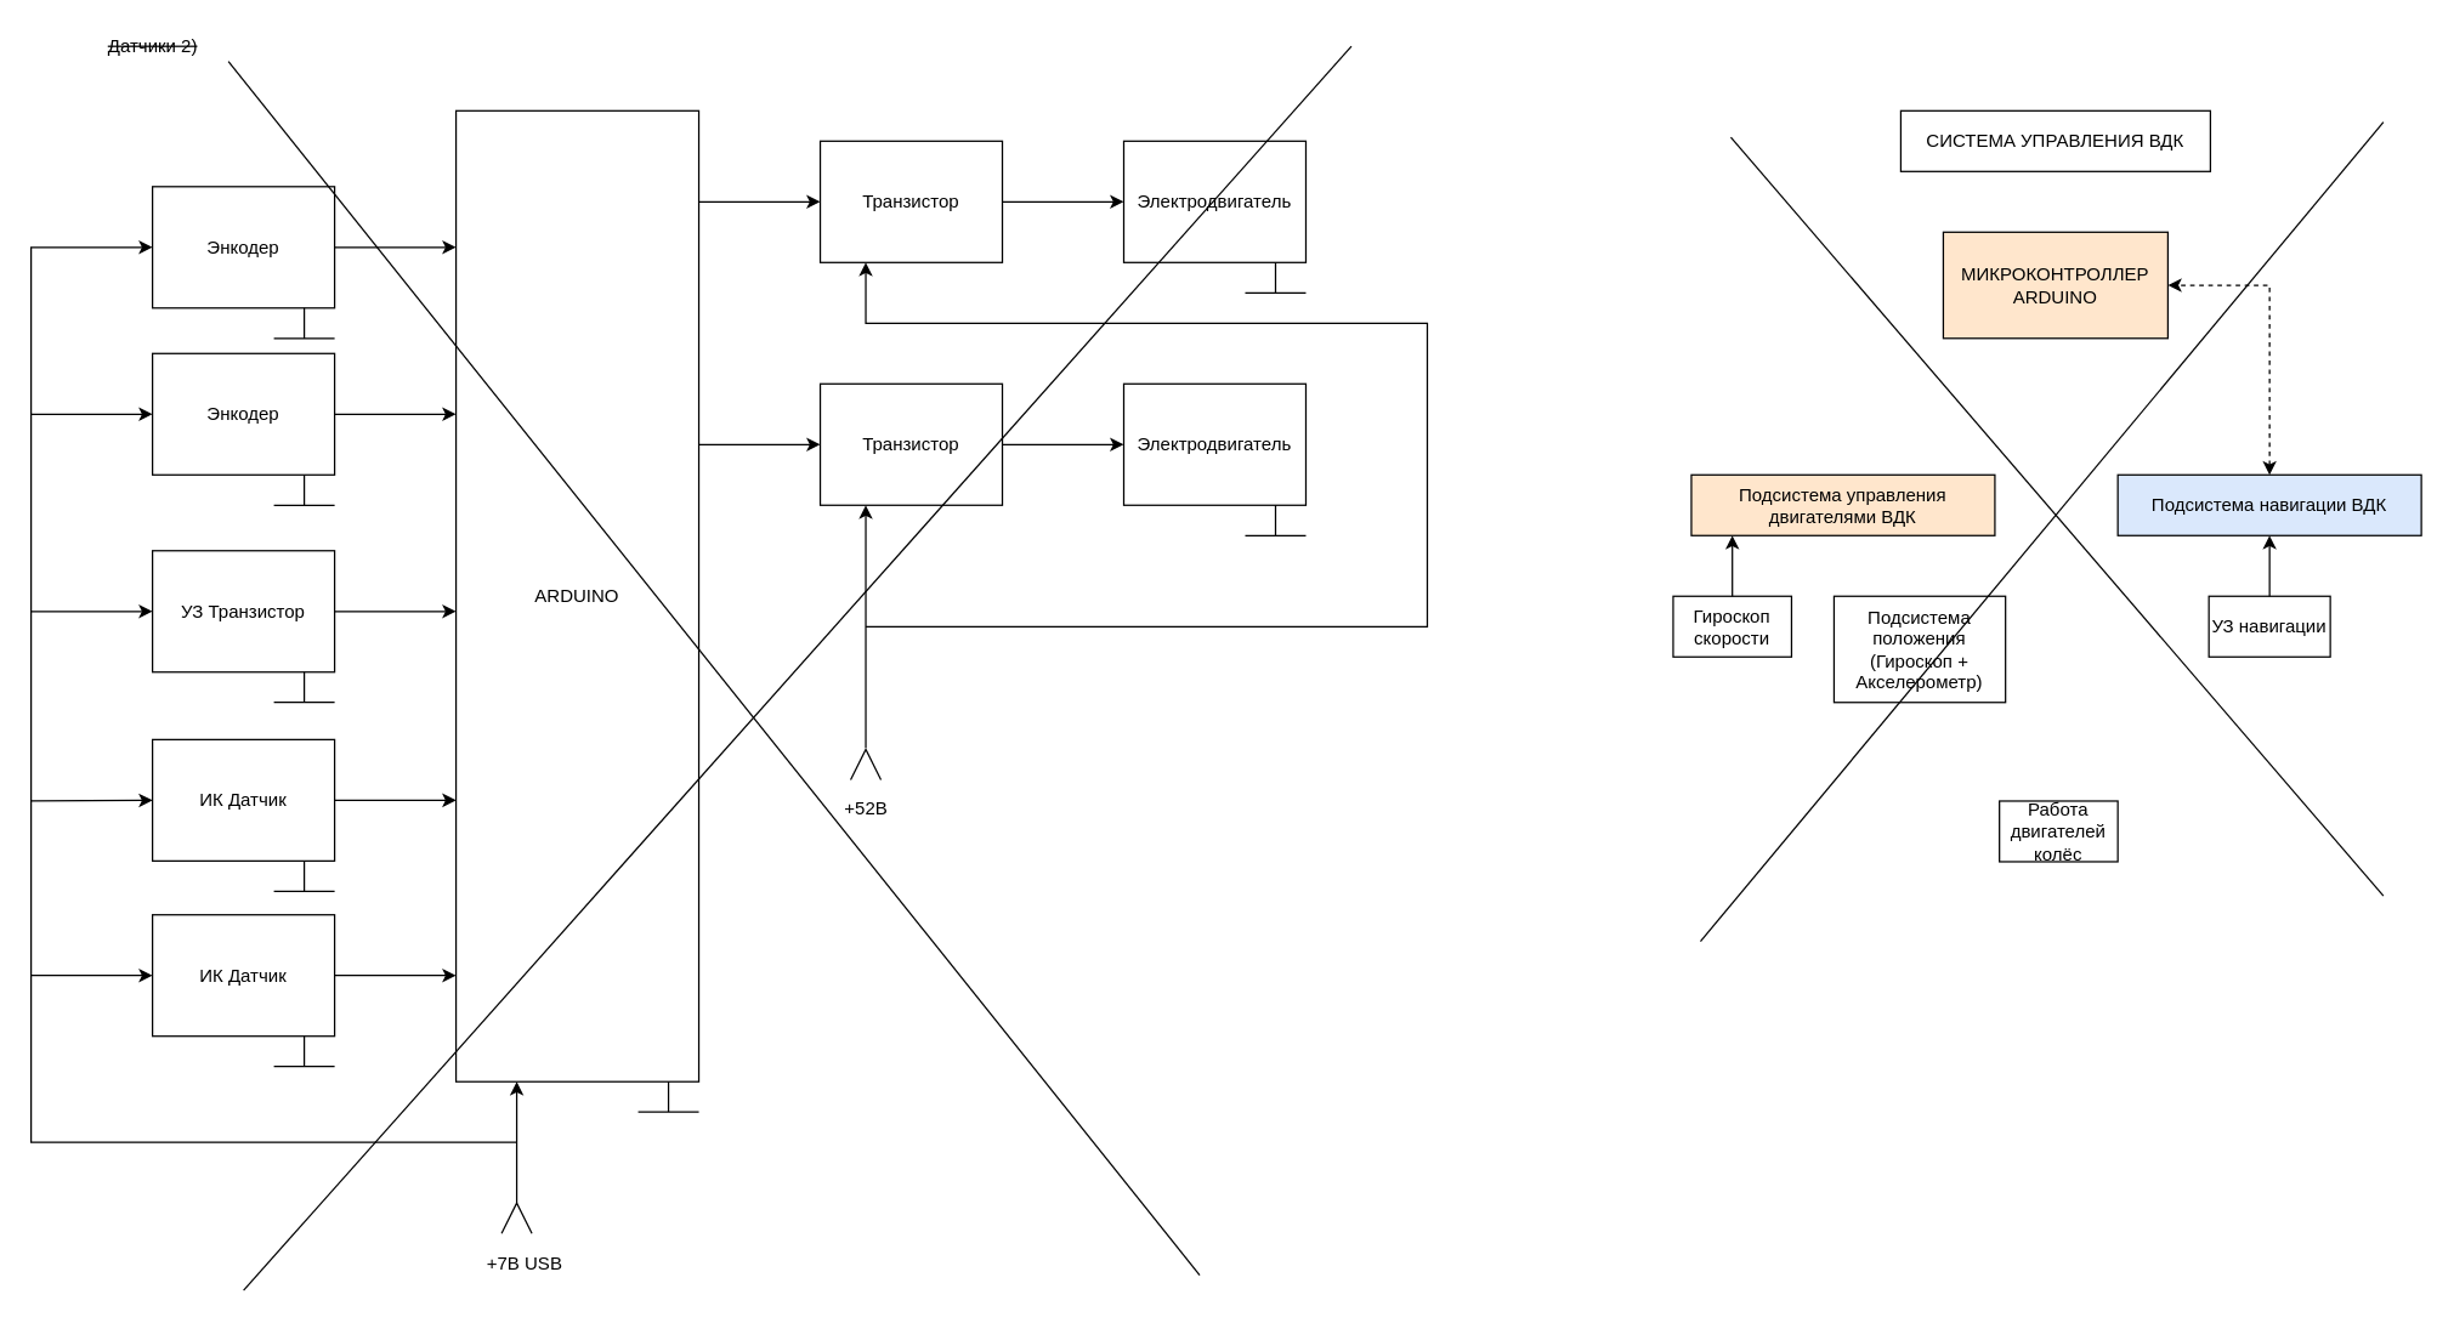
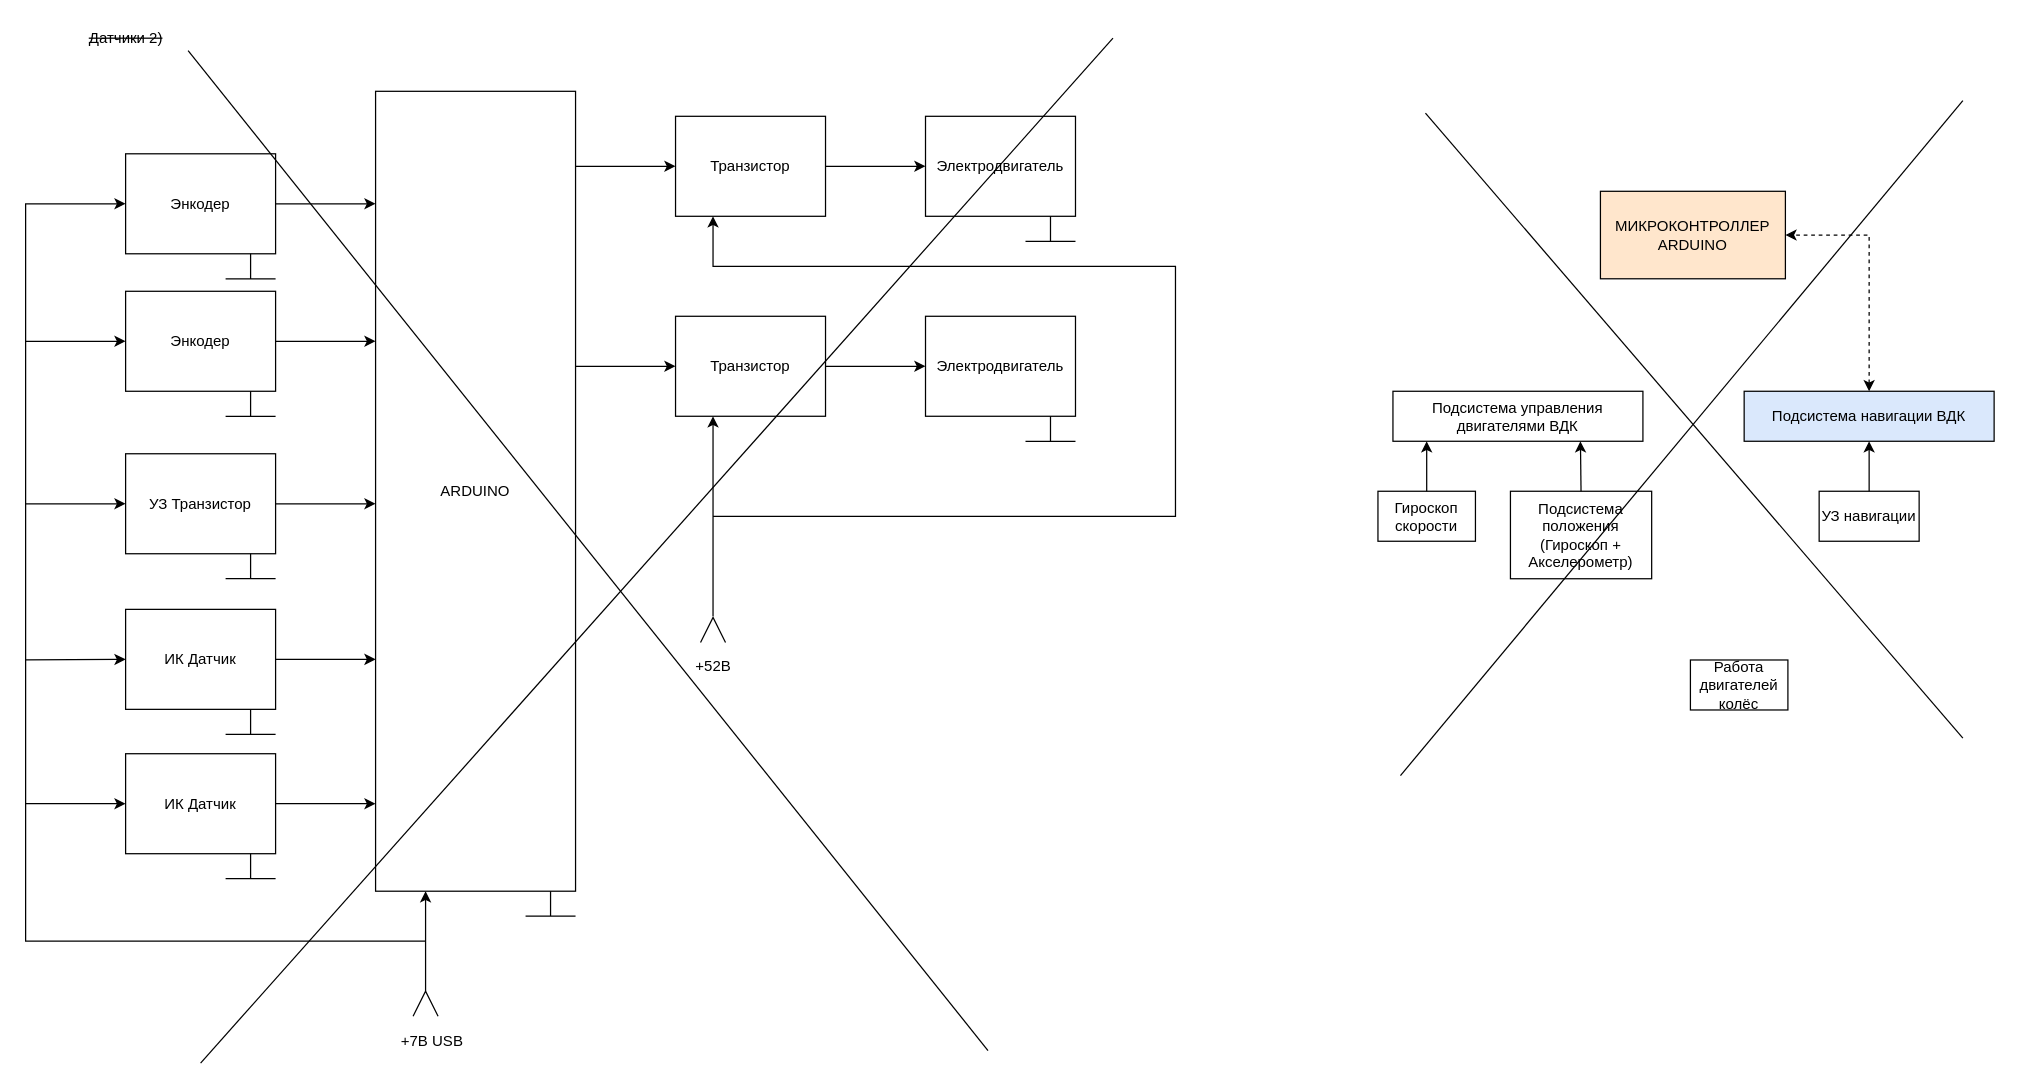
  <mxCell id="0" />
  <mxCell id="1" parent="0" />
- <mxCell id="2" value="СИСТЕМА УПРАВЛЕНИЯ ВДК" style="rounded=0;whiteSpace=wrap;html=1;" vertex="1" parent="1"><mxGeometry x="1252" y="72.5" width="204" height="40" as="geometry" /></mxCell>
- <mxCell id="3" value="Подсистема управления двигателями ВДК" style="rounded=0;whiteSpace=wrap;html=1;fillColor=#ffe6cc;" vertex="1" parent="1"><mxGeometry x="1114" y="312.5" width="200" height="40" as="geometry" /></mxCell>
+ <mxCell id="3" value="Подсистема управления двигателями ВДК" style="rounded=0;whiteSpace=wrap;html=1;" vertex="1" parent="1"><mxGeometry x="1114" y="312.5" width="200" height="40" as="geometry" /></mxCell>
  <mxCell id="4" value="Подсистема навигации ВДК" style="rounded=0;whiteSpace=wrap;html=1;fillColor=#dae8fc;" vertex="1" parent="1"><mxGeometry x="1395" y="312.5" width="200" height="40" as="geometry" /></mxCell>
  <mxCell id="5" value="Гироскоп скорости" style="rounded=0;whiteSpace=wrap;html=1;" vertex="1" parent="1"><mxGeometry x="1102" y="392.5" width="78" height="40" as="geometry" /></mxCell>
  <mxCell id="6" value="" style="endArrow=classic;html=1;rounded=0;entryX=0.25;entryY=1;entryDx=0;entryDy=0;exitX=0.5;exitY=0;exitDx=0;exitDy=0;" edge="1" parent="1" source="5"><mxGeometry width="50" height="50" relative="1" as="geometry"><mxPoint x="1119" y="445.5" as="sourcePoint" /><mxPoint x="1141" y="352.5" as="targetPoint" /></mxGeometry></mxCell>
  <mxCell id="7" value="Подсистема положения (Гироскоп + Акселерометр)" style="rounded=0;whiteSpace=wrap;html=1;" vertex="1" parent="1"><mxGeometry x="1208" y="392.5" width="113" height="70" as="geometry" /></mxCell>
- <mxCell id="9" value="Работа двигателей колёс" style="rounded=0;whiteSpace=wrap;html=1;" vertex="1" parent="1"><mxGeometry x="1317" y="527.5" width="78" height="40" as="geometry" /></mxCell>
+ <mxCell id="8" value="" style="endArrow=classic;html=1;rounded=0;exitX=0.5;exitY=0;exitDx=0;exitDy=0;entryX=0.75;entryY=1;entryDx=0;entryDy=0;" edge="1" parent="1" source="7" target="3"><mxGeometry width="50" height="50" relative="1" as="geometry"><mxPoint x="1613" y="403.5" as="sourcePoint" /><mxPoint x="1224" y="382.5" as="targetPoint" /><Array as="points" /></mxGeometry></mxCell>
+ <mxCell id="9" value="Работа двигателей колёс" style="rounded=0;whiteSpace=wrap;html=1;" vertex="1" parent="1"><mxGeometry x="1352" y="527.5" width="78" height="40" as="geometry" /></mxCell>
  <mxCell id="10" value="УЗ навигации" style="rounded=0;whiteSpace=wrap;html=1;" vertex="1" parent="1"><mxGeometry x="1455" y="392.5" width="80" height="40" as="geometry" /></mxCell>
  <mxCell id="11" value="" style="endArrow=classic;html=1;rounded=0;exitX=0.5;exitY=0;exitDx=0;exitDy=0;entryX=0.75;entryY=1;entryDx=0;entryDy=0;" edge="1" parent="1" source="10"><mxGeometry width="50" height="50" relative="1" as="geometry"><mxPoint x="1563" y="405.5" as="sourcePoint" /><mxPoint x="1495" y="352.5" as="targetPoint" /></mxGeometry></mxCell>
  <mxCell id="12" value="МИКРОКОНТРОЛЛЕР ARDUINO" style="rounded=0;whiteSpace=wrap;html=1;fillColor=#ffe6cc;" vertex="1" parent="1"><mxGeometry x="1280" y="152.5" width="148" height="70" as="geometry" /></mxCell>
  <mxCell id="13" value="" style="endArrow=classic;startArrow=classic;html=1;rounded=0;entryX=1;entryY=0.5;entryDx=0;entryDy=0;exitX=0.5;exitY=0;exitDx=0;exitDy=0;dashed=1;" edge="1" parent="1" source="4" target="12"><mxGeometry width="50" height="50" relative="1" as="geometry"><mxPoint x="1412" y="342.5" as="sourcePoint" /><mxPoint x="1462" y="292.5" as="targetPoint" /><Array as="points"><mxPoint x="1495" y="187.5" /></Array></mxGeometry></mxCell>
  <mxCell id="14" value="ARDUINO" style="rounded=0;whiteSpace=wrap;html=1;" vertex="1" parent="1"><mxGeometry x="300" y="72.5" width="160" height="640" as="geometry" /></mxCell>
  <mxCell id="15" value="Энкодер" style="rounded=0;whiteSpace=wrap;html=1;" vertex="1" parent="1"><mxGeometry x="100" y="232.5" width="120" height="80" as="geometry" /></mxCell>
  <mxCell id="16" value="УЗ Транзистор" style="rounded=0;whiteSpace=wrap;html=1;" vertex="1" parent="1"><mxGeometry x="100" y="362.5" width="120" height="80" as="geometry" /></mxCell>
  <mxCell id="17" value="" style="endArrow=classic;html=1;rounded=0;exitX=1;exitY=0.5;exitDx=0;exitDy=0;" edge="1" parent="1" source="15"><mxGeometry width="50" height="50" relative="1" as="geometry"><mxPoint x="230" y="292.5" as="sourcePoint" /><mxPoint x="300" y="272.5" as="targetPoint" /></mxGeometry></mxCell>
  <mxCell id="18" value="" style="endArrow=classic;html=1;rounded=0;exitX=1;exitY=0.5;exitDx=0;exitDy=0;" edge="1" parent="1" source="16"><mxGeometry width="50" height="50" relative="1" as="geometry"><mxPoint x="220" y="401.5" as="sourcePoint" /><mxPoint x="300" y="402.5" as="targetPoint" /></mxGeometry></mxCell>
  <mxCell id="19" value="Транзистор" style="rounded=0;whiteSpace=wrap;html=1;" vertex="1" parent="1"><mxGeometry x="540" y="252.5" width="120" height="80" as="geometry" /></mxCell>
  <mxCell id="20" value="" style="endArrow=classic;html=1;rounded=0;entryX=0;entryY=0.5;entryDx=0;entryDy=0;exitX=1;exitY=0.5;exitDx=0;exitDy=0;" edge="1" parent="1" target="19"><mxGeometry width="50" height="50" relative="1" as="geometry"><mxPoint x="460" y="292.5" as="sourcePoint" /><mxPoint x="540" y="292" as="targetPoint" /></mxGeometry></mxCell>
  <mxCell id="21" value="Электродвигатель" style="rounded=0;whiteSpace=wrap;html=1;" vertex="1" parent="1"><mxGeometry x="740" y="252.5" width="120" height="80" as="geometry" /></mxCell>
  <mxCell id="22" value="" style="endArrow=classic;html=1;rounded=0;entryX=0;entryY=0.5;entryDx=0;entryDy=0;exitX=1;exitY=0.5;exitDx=0;exitDy=0;" edge="1" parent="1" source="19" target="21"><mxGeometry width="50" height="50" relative="1" as="geometry"><mxPoint x="650" y="262.5" as="sourcePoint" /><mxPoint x="740" y="292" as="targetPoint" /></mxGeometry></mxCell>
  <mxCell id="23" value="" style="endArrow=none;html=1;rounded=0;entryX=0.25;entryY=1;entryDx=0;entryDy=0;" edge="1" parent="1"><mxGeometry width="50" height="50" relative="1" as="geometry"><mxPoint x="220" y="462.5" as="sourcePoint" /><mxPoint x="200" y="442.5" as="targetPoint" /><Array as="points"><mxPoint x="180" y="462.5" /><mxPoint x="200" y="462.5" /></Array></mxGeometry></mxCell>
  <mxCell id="24" value="" style="endArrow=none;html=1;rounded=0;entryX=0.25;entryY=1;entryDx=0;entryDy=0;" edge="1" parent="1"><mxGeometry width="50" height="50" relative="1" as="geometry"><mxPoint x="220" y="332.5" as="sourcePoint" /><mxPoint x="200" y="312.5" as="targetPoint" /><Array as="points"><mxPoint x="180" y="332.5" /><mxPoint x="200" y="332.5" /></Array></mxGeometry></mxCell>
  <mxCell id="25" value="" style="endArrow=none;html=1;rounded=0;entryX=0.25;entryY=1;entryDx=0;entryDy=0;" edge="1" parent="1"><mxGeometry width="50" height="50" relative="1" as="geometry"><mxPoint x="460" y="732.5" as="sourcePoint" /><mxPoint x="440" y="712.5" as="targetPoint" /><Array as="points"><mxPoint x="420" y="732.5" /><mxPoint x="440" y="732.5" /></Array></mxGeometry></mxCell>
  <mxCell id="26" value="" style="endArrow=none;html=1;rounded=0;entryX=0.25;entryY=1;entryDx=0;entryDy=0;" edge="1" parent="1"><mxGeometry width="50" height="50" relative="1" as="geometry"><mxPoint x="860" y="352.5" as="sourcePoint" /><mxPoint x="840" y="332.5" as="targetPoint" /><Array as="points"><mxPoint y="352.5" x="820" /><mxPoint x="840" y="352.5" /></Array></mxGeometry></mxCell>
  <mxCell id="27" value="" style="endArrow=none;html=1;rounded=0;" edge="1" parent="1"><mxGeometry width="50" height="50" relative="1" as="geometry"><mxPoint x="330" y="812.5" as="sourcePoint" /><mxPoint x="350" y="812.5" as="targetPoint" /><Array as="points"><mxPoint x="340" y="792.5" /></Array></mxGeometry></mxCell>
  <mxCell id="28" value="+7В USB" style="text;html=1;align=center;verticalAlign=middle;resizable=0;points=[];autosize=1;strokeColor=none;fillColor=none;" vertex="1" parent="1"><mxGeometry x="310" y="822.5" width="70" height="20" as="geometry" /></mxCell>
  <mxCell id="29" value="+52В" style="text;html=1;align=center;verticalAlign=middle;resizable=0;points=[];autosize=1;strokeColor=none;fillColor=none;" vertex="1" parent="1"><mxGeometry x="550" y="522.5" width="40" height="20" as="geometry" /></mxCell>
  <mxCell id="30" value="" style="endArrow=none;html=1;rounded=0;" edge="1" parent="1"><mxGeometry width="50" height="50" relative="1" as="geometry"><mxPoint x="560" y="513.5" as="sourcePoint" /><mxPoint x="580" y="513.5" as="targetPoint" /><Array as="points"><mxPoint x="570" y="493.5" /></Array></mxGeometry></mxCell>
  <mxCell id="31" value="" style="endArrow=classic;html=1;rounded=0;entryX=0.25;entryY=1;entryDx=0;entryDy=0;" edge="1" parent="1" target="19"><mxGeometry width="50" height="50" relative="1" as="geometry"><mxPoint x="570" y="492.5" as="sourcePoint" /><mxPoint x="610" y="352.5" as="targetPoint" /></mxGeometry></mxCell>
  <mxCell id="32" value="&lt;strike&gt;Датчики 2)&lt;/strike&gt;" style="text;html=1;align=center;verticalAlign=middle;resizable=0;points=[];autosize=1;strokeColor=none;fillColor=none;" vertex="1" parent="1"><mxGeometry x="60" y="20" width="80" height="20" as="geometry" /></mxCell>
  <mxCell id="33" value="Транзистор" style="rounded=0;whiteSpace=wrap;html=1;" vertex="1" parent="1"><mxGeometry x="540" y="92.5" width="120" height="80" as="geometry" /></mxCell>
  <mxCell id="34" value="" style="endArrow=classic;html=1;rounded=0;entryX=0;entryY=0.5;entryDx=0;entryDy=0;exitX=1;exitY=0.5;exitDx=0;exitDy=0;" edge="1" parent="1" target="33"><mxGeometry width="50" height="50" relative="1" as="geometry"><mxPoint x="460" y="132.5" as="sourcePoint" /><mxPoint x="540" y="132" as="targetPoint" /></mxGeometry></mxCell>
  <mxCell id="35" value="Электродвигатель" style="rounded=0;whiteSpace=wrap;html=1;" vertex="1" parent="1"><mxGeometry x="740" y="92.5" width="120" height="80" as="geometry" /></mxCell>
  <mxCell id="36" value="" style="endArrow=classic;html=1;rounded=0;entryX=0;entryY=0.5;entryDx=0;entryDy=0;exitX=1;exitY=0.5;exitDx=0;exitDy=0;" edge="1" parent="1" source="33" target="35"><mxGeometry width="50" height="50" relative="1" as="geometry"><mxPoint x="650" y="102.5" as="sourcePoint" /><mxPoint x="740" y="132" as="targetPoint" /></mxGeometry></mxCell>
  <mxCell id="37" value="" style="endArrow=none;html=1;rounded=0;entryX=0.25;entryY=1;entryDx=0;entryDy=0;" edge="1" parent="1"><mxGeometry width="50" height="50" relative="1" as="geometry"><mxPoint x="860" y="192.5" as="sourcePoint" /><mxPoint x="840" y="172.5" as="targetPoint" /><Array as="points"><mxPoint y="192.5" x="820" /><mxPoint x="840" y="192.5" /></Array></mxGeometry></mxCell>
  <mxCell id="38" value="" style="endArrow=classic;html=1;rounded=0;entryX=0.25;entryY=1;entryDx=0;entryDy=0;" edge="1" parent="1" target="33"><mxGeometry width="50" height="50" relative="1" as="geometry"><mxPoint x="570" y="412.5" as="sourcePoint" /><mxPoint x="980" y="412.5" as="targetPoint" /><Array as="points"><mxPoint x="940" y="412.5" /><mxPoint x="940" y="212.5" /><mxPoint x="570" y="212.5" /></Array></mxGeometry></mxCell>
  <mxCell id="39" value="Энкодер" style="rounded=0;whiteSpace=wrap;html=1;" vertex="1" parent="1"><mxGeometry x="100" y="122.5" width="120" height="80" as="geometry" /></mxCell>
  <mxCell id="40" value="" style="endArrow=classic;html=1;rounded=0;exitX=1;exitY=0.5;exitDx=0;exitDy=0;" edge="1" parent="1" source="39"><mxGeometry width="50" height="50" relative="1" as="geometry"><mxPoint x="230" y="182.5" as="sourcePoint" /><mxPoint x="300" y="162.5" as="targetPoint" /></mxGeometry></mxCell>
  <mxCell id="41" value="" style="endArrow=none;html=1;rounded=0;entryX=0.25;entryY=1;entryDx=0;entryDy=0;" edge="1" parent="1"><mxGeometry width="50" height="50" relative="1" as="geometry"><mxPoint x="220" y="222.5" as="sourcePoint" /><mxPoint x="200" y="202.5" as="targetPoint" /><Array as="points"><mxPoint x="180" y="222.5" /><mxPoint x="200" y="222.5" /></Array></mxGeometry></mxCell>
  <mxCell id="42" value="ИК Датчик" style="rounded=0;whiteSpace=wrap;html=1;" vertex="1" parent="1"><mxGeometry x="100" y="487" width="120" height="80" as="geometry" /></mxCell>
  <mxCell id="43" value="" style="endArrow=classic;html=1;rounded=0;exitX=1;exitY=0.5;exitDx=0;exitDy=0;" edge="1" parent="1" source="42"><mxGeometry width="50" height="50" relative="1" as="geometry"><mxPoint x="220" y="526" as="sourcePoint" /><mxPoint x="300" y="527" as="targetPoint" /></mxGeometry></mxCell>
  <mxCell id="44" value="" style="endArrow=none;html=1;rounded=0;entryX=0.25;entryY=1;entryDx=0;entryDy=0;" edge="1" parent="1"><mxGeometry width="50" height="50" relative="1" as="geometry"><mxPoint x="220" y="587" as="sourcePoint" /><mxPoint x="200" y="567" as="targetPoint" /><Array as="points"><mxPoint x="180" y="587" /><mxPoint x="200" y="587" /></Array></mxGeometry></mxCell>
  <mxCell id="45" value="ИК Датчик" style="rounded=0;whiteSpace=wrap;html=1;" vertex="1" parent="1"><mxGeometry x="100" y="602.5" width="120" height="80" as="geometry" /></mxCell>
  <mxCell id="46" value="" style="endArrow=classic;html=1;rounded=0;exitX=1;exitY=0.5;exitDx=0;exitDy=0;" edge="1" parent="1" source="45"><mxGeometry width="50" height="50" relative="1" as="geometry"><mxPoint x="220" y="641.5" as="sourcePoint" /><mxPoint x="300" y="642.5" as="targetPoint" /></mxGeometry></mxCell>
  <mxCell id="47" value="" style="endArrow=none;html=1;rounded=0;entryX=0.25;entryY=1;entryDx=0;entryDy=0;" edge="1" parent="1"><mxGeometry width="50" height="50" relative="1" as="geometry"><mxPoint x="220" y="702.5" as="sourcePoint" /><mxPoint x="200" y="682.5" as="targetPoint" /><Array as="points"><mxPoint x="180" y="702.5" /><mxPoint x="200" y="702.5" /></Array></mxGeometry></mxCell>
  <mxCell id="48" value="" style="endArrow=classic;html=1;rounded=0;entryX=0.25;entryY=1;entryDx=0;entryDy=0;" edge="1" parent="1" target="14"><mxGeometry width="50" height="50" relative="1" as="geometry"><mxPoint x="340" y="792.5" as="sourcePoint" /><mxPoint x="490" y="582.5" as="targetPoint" /></mxGeometry></mxCell>
  <mxCell id="49" value="" style="endArrow=classic;html=1;rounded=0;entryX=0;entryY=0.5;entryDx=0;entryDy=0;" edge="1" parent="1" target="39"><mxGeometry width="50" height="50" relative="1" as="geometry"><mxPoint x="340" y="752.5" as="sourcePoint" /><mxPoint x="10" y="722.5" as="targetPoint" /><Array as="points"><mxPoint x="20" y="752.5" /><mxPoint x="20" y="162.5" /></Array></mxGeometry></mxCell>
  <mxCell id="50" value="" style="endArrow=classic;html=1;rounded=0;entryX=0;entryY=0.5;entryDx=0;entryDy=0;" edge="1" parent="1" target="15"><mxGeometry width="50" height="50" relative="1" as="geometry"><mxPoint x="20" y="272.5" as="sourcePoint" /><mxPoint x="490" y="502.5" as="targetPoint" /></mxGeometry></mxCell>
  <mxCell id="51" value="" style="endArrow=classic;html=1;rounded=0;entryX=0;entryY=0.5;entryDx=0;entryDy=0;" edge="1" parent="1" target="16"><mxGeometry width="50" height="50" relative="1" as="geometry"><mxPoint x="20" y="402.5" as="sourcePoint" /><mxPoint x="490" y="462.5" as="targetPoint" /></mxGeometry></mxCell>
  <mxCell id="52" value="" style="endArrow=classic;html=1;rounded=0;entryX=0;entryY=0.5;entryDx=0;entryDy=0;" edge="1" parent="1" target="45"><mxGeometry width="50" height="50" relative="1" as="geometry"><mxPoint x="20" y="642.5" as="sourcePoint" /><mxPoint x="490" y="392.5" as="targetPoint" /></mxGeometry></mxCell>
  <mxCell id="53" value="" style="endArrow=classic;html=1;rounded=0;entryX=0;entryY=0.5;entryDx=0;entryDy=0;" edge="1" parent="1" target="42"><mxGeometry width="50" height="50" relative="1" as="geometry"><mxPoint x="20" y="527.5" as="sourcePoint" /><mxPoint x="490" y="392.5" as="targetPoint" /></mxGeometry></mxCell>
  <mxCell id="54" value="" style="endArrow=none;html=1;rounded=0;" edge="1" parent="1"><mxGeometry width="50" height="50" relative="1" as="geometry"><mxPoint x="1570" y="590" as="sourcePoint" /><mxPoint x="1140" y="90" as="targetPoint" /></mxGeometry></mxCell>
  <mxCell id="55" value="" style="endArrow=none;html=1;rounded=0;" edge="1" parent="1"><mxGeometry width="50" height="50" relative="1" as="geometry"><mxPoint x="1120" y="620" as="sourcePoint" /><mxPoint x="1570" y="80" as="targetPoint" /></mxGeometry></mxCell>
  <mxCell id="56" value="" style="endArrow=none;html=1;rounded=0;" edge="1" parent="1"><mxGeometry width="50" height="50" relative="1" as="geometry"><mxPoint x="150" y="40" as="sourcePoint" /><mxPoint x="790" y="840" as="targetPoint" /></mxGeometry></mxCell>
  <mxCell id="57" value="" style="endArrow=none;html=1;rounded=0;" edge="1" parent="1"><mxGeometry width="50" height="50" relative="1" as="geometry"><mxPoint x="160" y="850" as="sourcePoint" /><mxPoint x="890" y="30" as="targetPoint" /></mxGeometry></mxCell>
